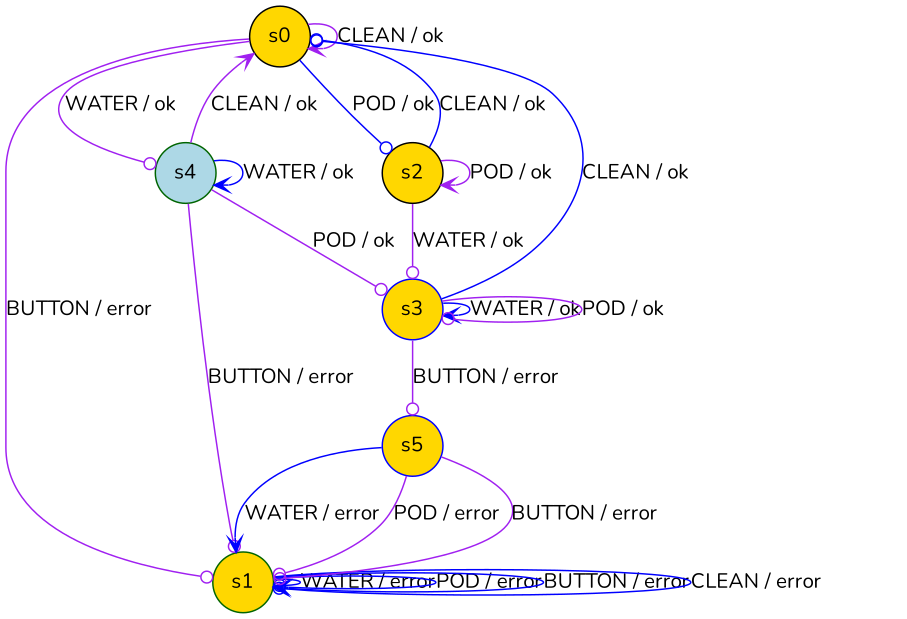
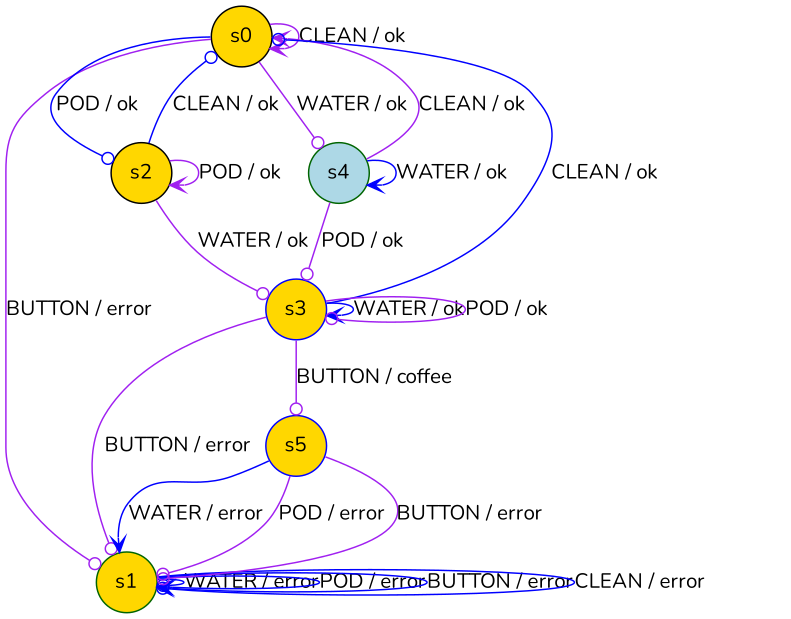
  digraph {
    fontname=Nunito
    node [color=black fillcolor=gold fontname=Nunito shape=circle style=filled]
    edge [arrowhead=odot color=purple fontname=Nunito]
    n1 [label=s0]
    n2 [color=darkgreen label=s1]
    n3 [label=s2]
    n4 [color=darkgreen fillcolor=lightblue label=s4]
    n5 [color=blue label=s3]
    n6 [color=blue label=s5]
    n1 -> n1 [arrowhead=vee label="CLEAN / ok"]
    n1 -> n2 [label="BUTTON / error"]
    n1 -> n3 [color=blue label="POD / ok"]
    n1 -> n4 [label="WATER / ok"]
    n2 -> n2 [color=blue label="WATER / error"]
    n2 -> n2 [arrowhead=vee color=blue label="POD / error"]
    n2 -> n2 [arrowhead=vee color=blue label="BUTTON / error"]
    n2 -> n2 [color=blue label="CLEAN / error"]
    n3 -> n1 [color=blue label="CLEAN / ok"]
    n3 -> n3 [arrowhead=vee label="POD / ok"]
    n3 -> n5 [label="WATER / ok"]
    n4 -> n1 [arrowhead=vee label="CLEAN / ok"]
-   n4 -> n2 [label="BUTTON / error"]
+   n5 -> n2 [label="BUTTON / error"]
    n4 -> n4 [arrowhead=vee color=blue label="WATER / ok"]
    n4 -> n5 [label="POD / ok"]
    n5 -> n1 [color=blue label="CLEAN / ok"]
    n5 -> n5 [arrowhead=vee color=blue label="WATER / ok"]
    n5 -> n5 [label="POD / ok"]
-   n5 -> n6 [label="BUTTON / error"]
+   n5 -> n6 [label="BUTTON / coffee"]
    n6 -> n2 [arrowhead=vee color=blue label="WATER / error"]
    n6 -> n2 [label="POD / error"]
    n6 -> n2 [label="BUTTON / error"]
  }
